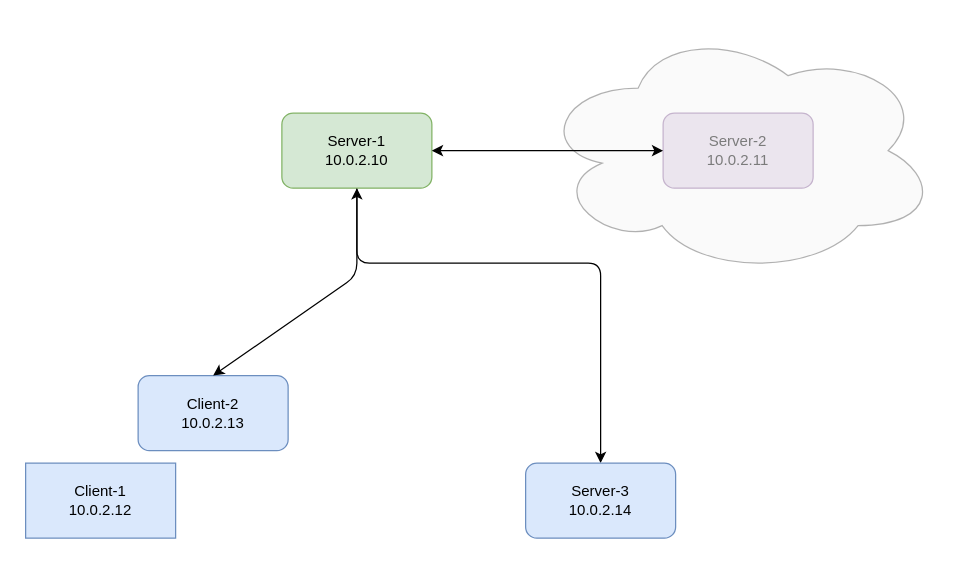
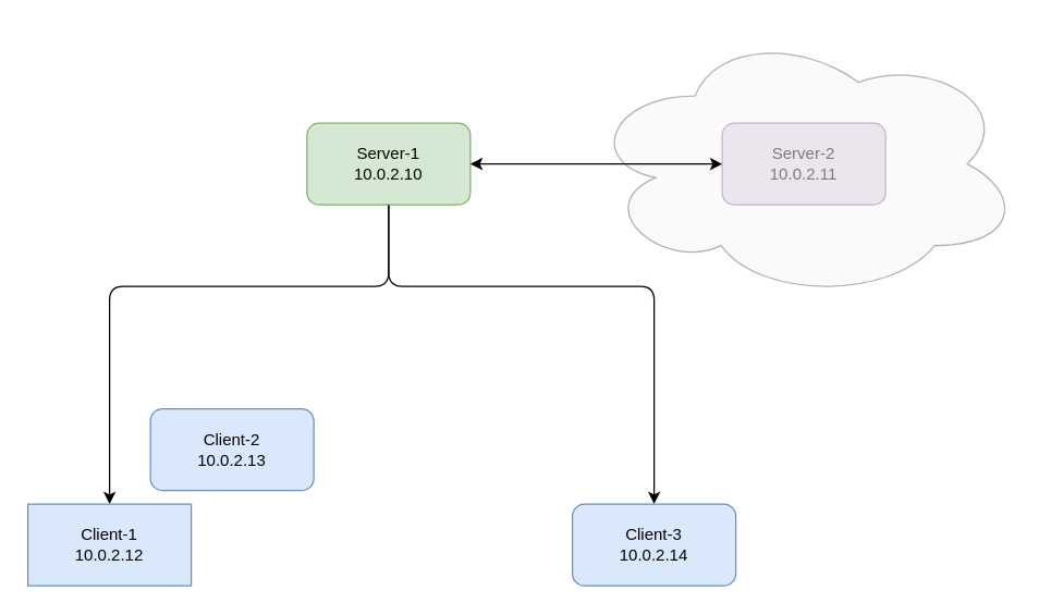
  <mxCell id="0" />
  <mxCell id="1" parent="0" />
  <mxCell id="2" style="edgeStyle=none;html=1;exitX=0.5;exitY=1;exitDx=0;exitDy=0;entryX=0.5;entryY=0;entryDx=0;entryDy=0;" parent="1" source="3" target="5" edge="1"><mxGeometry relative="1" as="geometry"><Array as="points"><mxPoint x="285" y="210" /><mxPoint x="480" y="210" /></Array></mxGeometry></mxCell>
  <mxCell id="3" value="Server-1&lt;br&gt;10.0.2.10" style="rounded=1;whiteSpace=wrap;html=1;fillColor=#d5e8d4;strokeColor=#82b366;" parent="1" vertex="1"><mxGeometry x="225" y="90" width="120" height="60" as="geometry" /></mxCell>
  <mxCell id="4" value="Server-2&lt;br&gt;10.0.2.11" style="rounded=1;whiteSpace=wrap;html=1;fillColor=#e1d5e7;strokeColor=#9673a6;" parent="1" vertex="1"><mxGeometry x="530" y="90" width="120" height="60" as="geometry" /></mxCell>
- <mxCell id="5" value="Server-3&lt;br&gt;10.0.2.14" style="rounded=1;whiteSpace=wrap;html=1;fillColor=#dae8fc;strokeColor=#6c8ebf;" parent="1" vertex="1"><mxGeometry x="420" y="370" width="120" height="60" as="geometry" /></mxCell>
+ <mxCell id="5" value="Client-3&lt;br&gt;10.0.2.14" style="rounded=1;whiteSpace=wrap;html=1;fillColor=#dae8fc;strokeColor=#6c8ebf;" parent="1" vertex="1"><mxGeometry x="420" y="370" width="120" height="60" as="geometry" /></mxCell>
  <mxCell id="6" value="Client-1&lt;br&gt;10.0.2.12" style="whiteSpace=wrap;html=1;fillColor=#dae8fc;strokeColor=#6c8ebf;rounded=0;" parent="1" vertex="1"><mxGeometry x="20" y="370" width="120" height="60" as="geometry" /></mxCell>
  <mxCell id="7" value="Client-2&lt;br&gt;10.0.2.13" style="rounded=1;whiteSpace=wrap;html=1;fillColor=#dae8fc;strokeColor=#6c8ebf;" parent="1" vertex="1"><mxGeometry x="110" y="300" width="120" height="60" as="geometry" /></mxCell>
- <mxCell id="8" value="" style="endArrow=classic;startArrow=classic;html=1;entryX=0.5;entryY=1;entryDx=0;entryDy=0;exitX=0.5;exitY=0;exitDx=0;exitDy=0;" parent="1" source="7" target="3" edge="1"><mxGeometry width="50" height="50" relative="1" as="geometry"><mxPoint x="260" y="490" as="sourcePoint" /><mxPoint x="310" y="440" as="targetPoint" /><Array as="points"><mxPoint x="285" y="220" /></Array></mxGeometry></mxCell>
+ <mxCell id="9" value="" style="endArrow=classic;html=1;entryX=0.5;entryY=0;entryDx=0;entryDy=0;exitX=0.5;exitY=1;exitDx=0;exitDy=0;" parent="1" source="3" target="6" edge="1"><mxGeometry width="50" height="50" relative="1" as="geometry"><mxPoint x="280" y="210" as="sourcePoint" /><mxPoint x="310" y="440" as="targetPoint" /><Array as="points"><mxPoint x="285" y="210" /><mxPoint x="80" y="210" /></Array></mxGeometry></mxCell>
  <mxCell id="10" value="" style="ellipse;shape=cloud;whiteSpace=wrap;html=1;fillColor=#f5f5f5;fontColor=#333333;strokeColor=#666666;opacity=50;" parent="1" vertex="1"><mxGeometry x="430" y="20" width="320" height="200" as="geometry" /></mxCell>
  <mxCell id="11" value="" style="endArrow=classic;startArrow=classic;html=1;entryX=0;entryY=0.5;entryDx=0;entryDy=0;exitX=1;exitY=0.5;exitDx=0;exitDy=0;" edge="1" parent="1" source="3" target="4"><mxGeometry width="50" height="50" relative="1" as="geometry"><mxPoint x="420" y="360" as="sourcePoint" /><mxPoint x="520" y="270" as="targetPoint" /></mxGeometry></mxCell>
